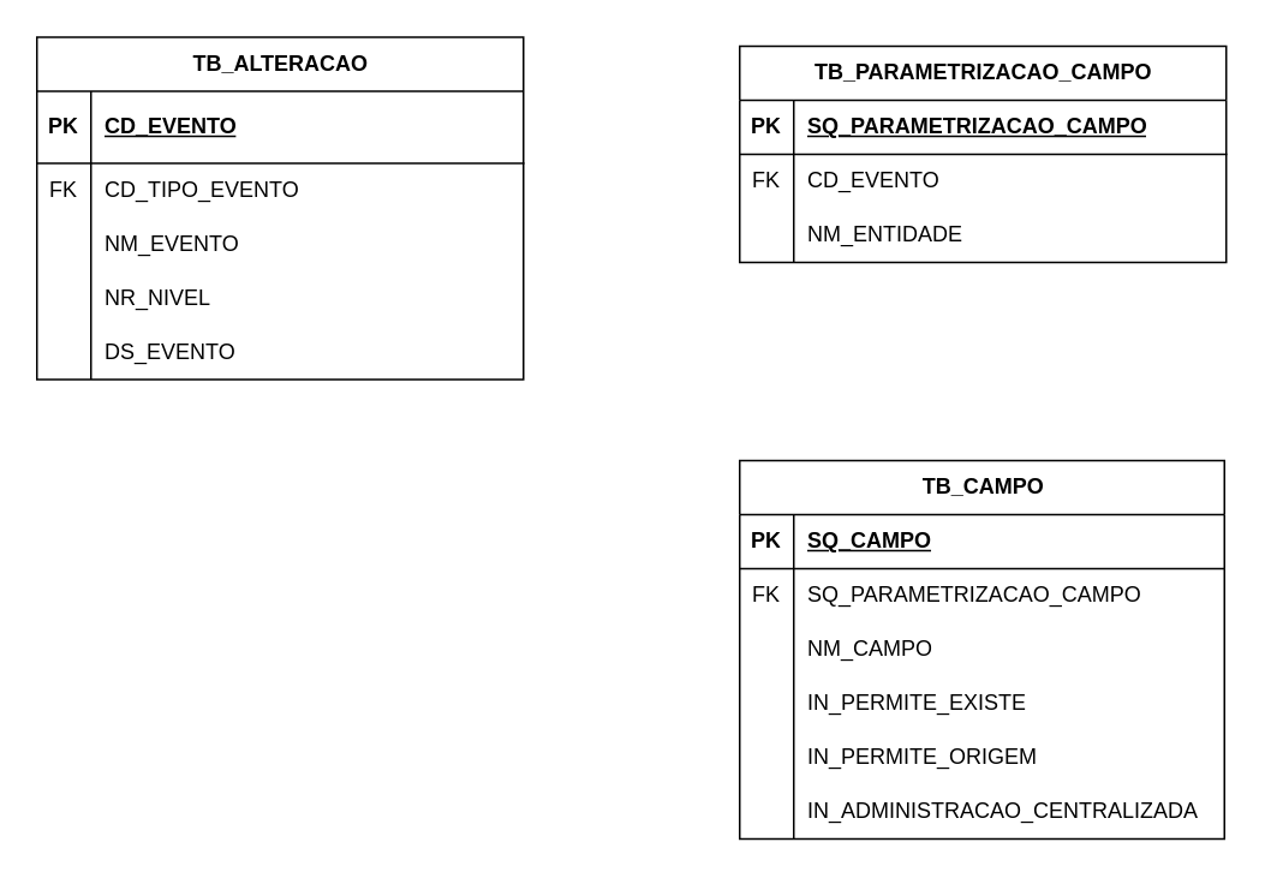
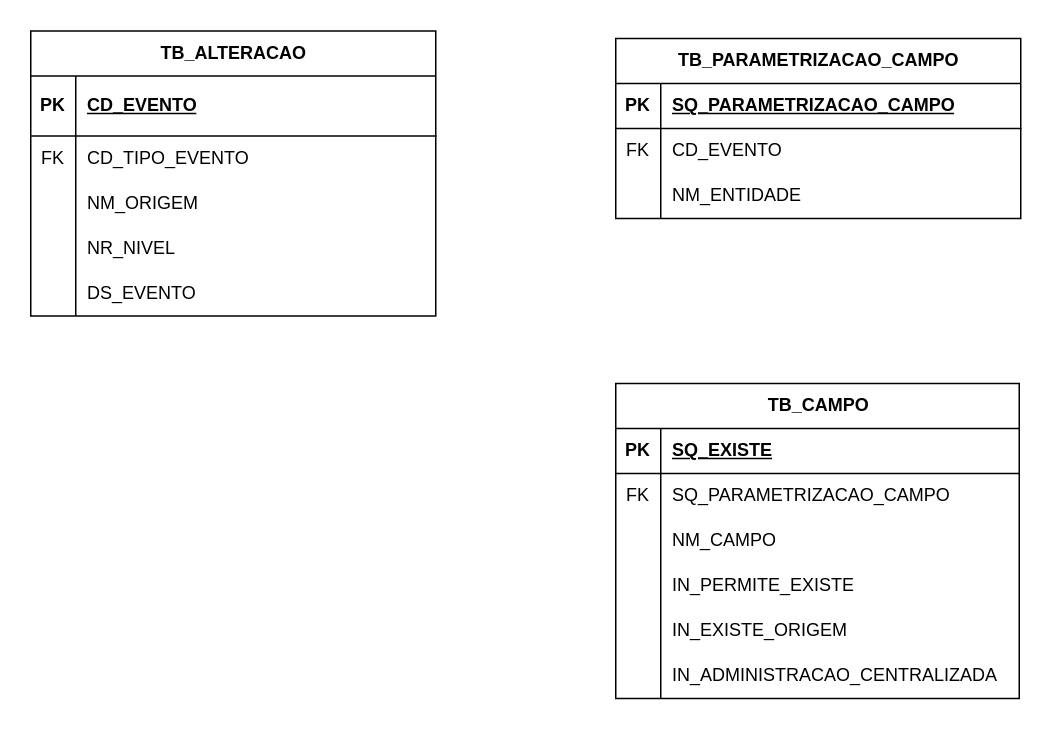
  <mxCell id="0" />
  <mxCell id="1" parent="0" />
  <mxCell id="2" value="TB_PARAMETRIZACAO_CAMPO" style="shape=table;startSize=30;container=1;collapsible=1;childLayout=tableLayout;fixedRows=1;rowLines=0;fontStyle=1;align=center;resizeLast=1;html=1;" vertex="1" parent="1"><mxGeometry x="410" y="25" width="270" height="120" as="geometry"><mxRectangle x="300" y="320" width="230" height="30" as="alternateBounds" /></mxGeometry></mxCell>
  <mxCell id="3" value="" style="shape=tableRow;horizontal=0;startSize=0;swimlaneHead=0;swimlaneBody=0;fillColor=none;collapsible=0;dropTarget=0;points=[[0,0.5],[1,0.5]];portConstraint=eastwest;top=0;left=0;right=0;bottom=1;" vertex="1" parent="2"><mxGeometry y="30" width="270" height="30" as="geometry" /></mxCell>
  <mxCell id="4" value="PK" style="shape=partialRectangle;connectable=0;fillColor=none;top=0;left=0;bottom=0;right=0;fontStyle=1;overflow=hidden;whiteSpace=wrap;html=1;" vertex="1" parent="3"><mxGeometry width="30" height="30" as="geometry"><mxRectangle width="30" height="30" as="alternateBounds" /></mxGeometry></mxCell>
  <mxCell id="5" value="SQ_PARAMETRIZACAO_CAMPO" style="shape=partialRectangle;connectable=0;fillColor=none;top=0;left=0;bottom=0;right=0;align=left;spacingLeft=6;fontStyle=5;overflow=hidden;whiteSpace=wrap;html=1;" vertex="1" parent="3"><mxGeometry x="30" width="240" height="30" as="geometry"><mxRectangle width="240" height="30" as="alternateBounds" /></mxGeometry></mxCell>
  <mxCell id="6" value="" style="shape=tableRow;horizontal=0;startSize=0;swimlaneHead=0;swimlaneBody=0;fillColor=none;collapsible=0;dropTarget=0;points=[[0,0.5],[1,0.5]];portConstraint=eastwest;top=0;left=0;right=0;bottom=0;" vertex="1" parent="2"><mxGeometry y="60" width="270" height="30" as="geometry" /></mxCell>
  <mxCell id="7" value="FK" style="shape=partialRectangle;connectable=0;fillColor=none;top=0;left=0;bottom=0;right=0;editable=1;overflow=hidden;whiteSpace=wrap;html=1;" vertex="1" parent="6"><mxGeometry width="30" height="30" as="geometry"><mxRectangle width="30" height="30" as="alternateBounds" /></mxGeometry></mxCell>
  <mxCell id="8" value="CD_EVENTO" style="shape=partialRectangle;connectable=0;fillColor=none;top=0;left=0;bottom=0;right=0;align=left;spacingLeft=6;overflow=hidden;whiteSpace=wrap;html=1;" vertex="1" parent="6"><mxGeometry x="30" width="240" height="30" as="geometry"><mxRectangle width="240" height="30" as="alternateBounds" /></mxGeometry></mxCell>
  <mxCell id="9" value="" style="shape=tableRow;horizontal=0;startSize=0;swimlaneHead=0;swimlaneBody=0;fillColor=none;collapsible=0;dropTarget=0;points=[[0,0.5],[1,0.5]];portConstraint=eastwest;top=0;left=0;right=0;bottom=0;" vertex="1" parent="2"><mxGeometry y="90" width="270" height="30" as="geometry" /></mxCell>
  <mxCell id="10" value="" style="shape=partialRectangle;connectable=0;fillColor=none;top=0;left=0;bottom=0;right=0;editable=1;overflow=hidden;whiteSpace=wrap;html=1;" vertex="1" parent="9"><mxGeometry width="30" height="30" as="geometry"><mxRectangle width="30" height="30" as="alternateBounds" /></mxGeometry></mxCell>
  <mxCell id="11" value="NM_ENTIDADE" style="shape=partialRectangle;connectable=0;fillColor=none;top=0;left=0;bottom=0;right=0;align=left;spacingLeft=6;overflow=hidden;whiteSpace=wrap;html=1;" vertex="1" parent="9"><mxGeometry x="30" width="240" height="30" as="geometry"><mxRectangle width="240" height="30" as="alternateBounds" /></mxGeometry></mxCell>
  <mxCell id="12" value="TB_CAMPO" style="shape=table;startSize=30;container=1;collapsible=1;childLayout=tableLayout;fixedRows=1;rowLines=0;fontStyle=1;align=center;resizeLast=1;html=1;" vertex="1" parent="1"><mxGeometry x="410" y="255" width="269" height="210" as="geometry" /></mxCell>
  <mxCell id="13" value="" style="shape=tableRow;horizontal=0;startSize=0;swimlaneHead=0;swimlaneBody=0;fillColor=none;collapsible=0;dropTarget=0;points=[[0,0.5],[1,0.5]];portConstraint=eastwest;top=0;left=0;right=0;bottom=1;" vertex="1" parent="12"><mxGeometry y="30" width="269" height="30" as="geometry" /></mxCell>
  <mxCell id="14" value="PK" style="shape=partialRectangle;connectable=0;fillColor=none;top=0;left=0;bottom=0;right=0;fontStyle=1;overflow=hidden;whiteSpace=wrap;html=1;" vertex="1" parent="13"><mxGeometry width="30" height="30" as="geometry"><mxRectangle width="30" height="30" as="alternateBounds" /></mxGeometry></mxCell>
- <mxCell id="15" value="SQ_CAMPO" style="shape=partialRectangle;connectable=0;fillColor=none;top=0;left=0;bottom=0;right=0;align=left;spacingLeft=6;fontStyle=5;overflow=hidden;whiteSpace=wrap;html=1;" vertex="1" parent="13"><mxGeometry x="30" width="239" height="30" as="geometry"><mxRectangle width="239" height="30" as="alternateBounds" /></mxGeometry></mxCell>
+ <mxCell id="15" value="SQ_EXISTE" style="shape=partialRectangle;connectable=0;fillColor=none;top=0;left=0;bottom=0;right=0;align=left;spacingLeft=6;fontStyle=5;overflow=hidden;whiteSpace=wrap;html=1;" vertex="1" parent="13"><mxGeometry x="30" width="239" height="30" as="geometry"><mxRectangle width="239" height="30" as="alternateBounds" /></mxGeometry></mxCell>
  <mxCell id="16" value="" style="shape=tableRow;horizontal=0;startSize=0;swimlaneHead=0;swimlaneBody=0;fillColor=none;collapsible=0;dropTarget=0;points=[[0,0.5],[1,0.5]];portConstraint=eastwest;top=0;left=0;right=0;bottom=0;" vertex="1" parent="12"><mxGeometry y="60" width="269" height="30" as="geometry" /></mxCell>
  <mxCell id="17" value="FK" style="shape=partialRectangle;connectable=0;fillColor=none;top=0;left=0;bottom=0;right=0;editable=1;overflow=hidden;whiteSpace=wrap;html=1;" vertex="1" parent="16"><mxGeometry width="30" height="30" as="geometry"><mxRectangle width="30" height="30" as="alternateBounds" /></mxGeometry></mxCell>
  <mxCell id="18" value="SQ_PARAMETRIZACAO_CAMPO" style="shape=partialRectangle;connectable=0;fillColor=none;top=0;left=0;bottom=0;right=0;align=left;spacingLeft=6;overflow=hidden;whiteSpace=wrap;html=1;" vertex="1" parent="16"><mxGeometry x="30" width="239" height="30" as="geometry"><mxRectangle width="239" height="30" as="alternateBounds" /></mxGeometry></mxCell>
  <mxCell id="19" value="" style="shape=tableRow;horizontal=0;startSize=0;swimlaneHead=0;swimlaneBody=0;fillColor=none;collapsible=0;dropTarget=0;points=[[0,0.5],[1,0.5]];portConstraint=eastwest;top=0;left=0;right=0;bottom=0;" vertex="1" parent="12"><mxGeometry y="90" width="269" height="30" as="geometry" /></mxCell>
  <mxCell id="20" value="" style="shape=partialRectangle;connectable=0;fillColor=none;top=0;left=0;bottom=0;right=0;editable=1;overflow=hidden;whiteSpace=wrap;html=1;" vertex="1" parent="19"><mxGeometry width="30" height="30" as="geometry"><mxRectangle width="30" height="30" as="alternateBounds" /></mxGeometry></mxCell>
  <mxCell id="21" value="NM_CAMPO" style="shape=partialRectangle;connectable=0;fillColor=none;top=0;left=0;bottom=0;right=0;align=left;spacingLeft=6;overflow=hidden;whiteSpace=wrap;html=1;" vertex="1" parent="19"><mxGeometry x="30" width="239" height="30" as="geometry"><mxRectangle width="239" height="30" as="alternateBounds" /></mxGeometry></mxCell>
  <mxCell id="22" value="" style="shape=tableRow;horizontal=0;startSize=0;swimlaneHead=0;swimlaneBody=0;fillColor=none;collapsible=0;dropTarget=0;points=[[0,0.5],[1,0.5]];portConstraint=eastwest;top=0;left=0;right=0;bottom=0;" vertex="1" parent="12"><mxGeometry y="120" width="269" height="30" as="geometry" /></mxCell>
  <mxCell id="23" value="" style="shape=partialRectangle;connectable=0;fillColor=none;top=0;left=0;bottom=0;right=0;editable=1;overflow=hidden;whiteSpace=wrap;html=1;" vertex="1" parent="22"><mxGeometry width="30" height="30" as="geometry"><mxRectangle width="30" height="30" as="alternateBounds" /></mxGeometry></mxCell>
  <mxCell id="24" value="IN_PERMITE_EXISTE" style="shape=partialRectangle;connectable=0;fillColor=none;top=0;left=0;bottom=0;right=0;align=left;spacingLeft=6;overflow=hidden;whiteSpace=wrap;html=1;" vertex="1" parent="22"><mxGeometry x="30" width="239" height="30" as="geometry"><mxRectangle width="239" height="30" as="alternateBounds" /></mxGeometry></mxCell>
  <mxCell id="25" value="" style="shape=tableRow;horizontal=0;startSize=0;swimlaneHead=0;swimlaneBody=0;fillColor=none;collapsible=0;dropTarget=0;points=[[0,0.5],[1,0.5]];portConstraint=eastwest;top=0;left=0;right=0;bottom=0;" vertex="1" parent="12"><mxGeometry y="150" width="269" height="30" as="geometry" /></mxCell>
  <mxCell id="26" value="" style="shape=partialRectangle;connectable=0;fillColor=none;top=0;left=0;bottom=0;right=0;editable=1;overflow=hidden;whiteSpace=wrap;html=1;" vertex="1" parent="25"><mxGeometry width="30" height="30" as="geometry"><mxRectangle width="30" height="30" as="alternateBounds" /></mxGeometry></mxCell>
- <mxCell id="27" value="IN_PERMITE_ORIGEM" style="shape=partialRectangle;connectable=0;fillColor=none;top=0;left=0;bottom=0;right=0;align=left;spacingLeft=6;overflow=hidden;whiteSpace=wrap;html=1;" vertex="1" parent="25"><mxGeometry x="30" width="239" height="30" as="geometry"><mxRectangle width="239" height="30" as="alternateBounds" /></mxGeometry></mxCell>
+ <mxCell id="27" value="IN_EXISTE_ORIGEM" style="shape=partialRectangle;connectable=0;fillColor=none;top=0;left=0;bottom=0;right=0;align=left;spacingLeft=6;overflow=hidden;whiteSpace=wrap;html=1;" vertex="1" parent="25"><mxGeometry x="30" width="239" height="30" as="geometry"><mxRectangle width="239" height="30" as="alternateBounds" /></mxGeometry></mxCell>
  <mxCell id="28" value="" style="shape=tableRow;horizontal=0;startSize=0;swimlaneHead=0;swimlaneBody=0;fillColor=none;collapsible=0;dropTarget=0;points=[[0,0.5],[1,0.5]];portConstraint=eastwest;top=0;left=0;right=0;bottom=0;" vertex="1" parent="12"><mxGeometry y="180" width="269" height="30" as="geometry" /></mxCell>
  <mxCell id="29" value="" style="shape=partialRectangle;connectable=0;fillColor=none;top=0;left=0;bottom=0;right=0;editable=1;overflow=hidden;whiteSpace=wrap;html=1;" vertex="1" parent="28"><mxGeometry width="30" height="30" as="geometry"><mxRectangle width="30" height="30" as="alternateBounds" /></mxGeometry></mxCell>
  <mxCell id="30" value="IN_ADMINISTRACAO_CENTRALIZADA" style="shape=partialRectangle;connectable=0;fillColor=none;top=0;left=0;bottom=0;right=0;align=left;spacingLeft=6;overflow=hidden;whiteSpace=wrap;html=1;" vertex="1" parent="28"><mxGeometry x="30" width="239" height="30" as="geometry"><mxRectangle width="239" height="30" as="alternateBounds" /></mxGeometry></mxCell>
  <mxCell id="31" value="TB_ALTERACAO" style="shape=table;startSize=30;container=1;collapsible=1;childLayout=tableLayout;fixedRows=1;rowLines=0;fontStyle=1;align=center;resizeLast=1;html=1;" vertex="1" parent="1"><mxGeometry x="20" y="20" width="270" height="190" as="geometry"><mxRectangle x="300" y="320" width="230" height="30" as="alternateBounds" /></mxGeometry></mxCell>
  <mxCell id="32" value="" style="shape=tableRow;horizontal=0;startSize=0;swimlaneHead=0;swimlaneBody=0;fillColor=none;collapsible=0;dropTarget=0;points=[[0,0.5],[1,0.5]];portConstraint=eastwest;top=0;left=0;right=0;bottom=1;" vertex="1" parent="31"><mxGeometry y="30" width="270" height="40" as="geometry" /></mxCell>
  <mxCell id="33" value="PK" style="shape=partialRectangle;connectable=0;fillColor=none;top=0;left=0;bottom=0;right=0;fontStyle=1;overflow=hidden;whiteSpace=wrap;html=1;" vertex="1" parent="32"><mxGeometry width="30" height="40" as="geometry"><mxRectangle width="30" height="40" as="alternateBounds" /></mxGeometry></mxCell>
  <mxCell id="34" value="CD_EVENTO" style="shape=partialRectangle;connectable=0;fillColor=none;top=0;left=0;bottom=0;right=0;align=left;spacingLeft=6;fontStyle=5;overflow=hidden;whiteSpace=wrap;html=1;" vertex="1" parent="32"><mxGeometry x="30" width="240" height="40" as="geometry"><mxRectangle width="240" height="40" as="alternateBounds" /></mxGeometry></mxCell>
  <mxCell id="35" value="" style="shape=tableRow;horizontal=0;startSize=0;swimlaneHead=0;swimlaneBody=0;fillColor=none;collapsible=0;dropTarget=0;points=[[0,0.5],[1,0.5]];portConstraint=eastwest;top=0;left=0;right=0;bottom=0;" vertex="1" parent="31"><mxGeometry y="70" width="270" height="30" as="geometry" /></mxCell>
  <mxCell id="36" value="FK" style="shape=partialRectangle;connectable=0;fillColor=none;top=0;left=0;bottom=0;right=0;editable=1;overflow=hidden;whiteSpace=wrap;html=1;" vertex="1" parent="35"><mxGeometry width="30" height="30" as="geometry"><mxRectangle width="30" height="30" as="alternateBounds" /></mxGeometry></mxCell>
  <mxCell id="37" value="CD_TIPO_EVENTO" style="shape=partialRectangle;connectable=0;fillColor=none;top=0;left=0;bottom=0;right=0;align=left;spacingLeft=6;overflow=hidden;whiteSpace=wrap;html=1;" vertex="1" parent="35"><mxGeometry x="30" width="240" height="30" as="geometry"><mxRectangle width="240" height="30" as="alternateBounds" /></mxGeometry></mxCell>
  <mxCell id="38" value="" style="shape=tableRow;horizontal=0;startSize=0;swimlaneHead=0;swimlaneBody=0;fillColor=none;collapsible=0;dropTarget=0;points=[[0,0.5],[1,0.5]];portConstraint=eastwest;top=0;left=0;right=0;bottom=0;" vertex="1" parent="31"><mxGeometry y="100" width="270" height="30" as="geometry" /></mxCell>
  <mxCell id="39" value="" style="shape=partialRectangle;connectable=0;fillColor=none;top=0;left=0;bottom=0;right=0;editable=1;overflow=hidden;whiteSpace=wrap;html=1;" vertex="1" parent="38"><mxGeometry width="30" height="30" as="geometry"><mxRectangle width="30" height="30" as="alternateBounds" /></mxGeometry></mxCell>
- <mxCell id="40" value="NM_EVENTO" style="shape=partialRectangle;connectable=0;fillColor=none;top=0;left=0;bottom=0;right=0;align=left;spacingLeft=6;overflow=hidden;whiteSpace=wrap;html=1;" vertex="1" parent="38"><mxGeometry x="30" width="240" height="30" as="geometry"><mxRectangle width="240" height="30" as="alternateBounds" /></mxGeometry></mxCell>
+ <mxCell id="40" value="NM_ORIGEM" style="shape=partialRectangle;connectable=0;fillColor=none;top=0;left=0;bottom=0;right=0;align=left;spacingLeft=6;overflow=hidden;whiteSpace=wrap;html=1;" vertex="1" parent="38"><mxGeometry x="30" width="240" height="30" as="geometry"><mxRectangle width="240" height="30" as="alternateBounds" /></mxGeometry></mxCell>
  <mxCell id="41" value="" style="shape=tableRow;horizontal=0;startSize=0;swimlaneHead=0;swimlaneBody=0;fillColor=none;collapsible=0;dropTarget=0;points=[[0,0.5],[1,0.5]];portConstraint=eastwest;top=0;left=0;right=0;bottom=0;" vertex="1" parent="31"><mxGeometry y="130" width="270" height="30" as="geometry" /></mxCell>
  <mxCell id="42" value="" style="shape=partialRectangle;connectable=0;fillColor=none;top=0;left=0;bottom=0;right=0;editable=1;overflow=hidden;whiteSpace=wrap;html=1;" vertex="1" parent="41"><mxGeometry width="30" height="30" as="geometry"><mxRectangle width="30" height="30" as="alternateBounds" /></mxGeometry></mxCell>
  <mxCell id="43" value="NR_NIVEL" style="shape=partialRectangle;connectable=0;fillColor=none;top=0;left=0;bottom=0;right=0;align=left;spacingLeft=6;overflow=hidden;whiteSpace=wrap;html=1;" vertex="1" parent="41"><mxGeometry x="30" width="240" height="30" as="geometry"><mxRectangle width="240" height="30" as="alternateBounds" /></mxGeometry></mxCell>
  <mxCell id="44" value="" style="shape=tableRow;horizontal=0;startSize=0;swimlaneHead=0;swimlaneBody=0;fillColor=none;collapsible=0;dropTarget=0;points=[[0,0.5],[1,0.5]];portConstraint=eastwest;top=0;left=0;right=0;bottom=0;" vertex="1" parent="31"><mxGeometry y="160" width="270" height="30" as="geometry" /></mxCell>
  <mxCell id="45" value="" style="shape=partialRectangle;connectable=0;fillColor=none;top=0;left=0;bottom=0;right=0;editable=1;overflow=hidden;whiteSpace=wrap;html=1;" vertex="1" parent="44"><mxGeometry width="30" height="30" as="geometry"><mxRectangle width="30" height="30" as="alternateBounds" /></mxGeometry></mxCell>
  <mxCell id="46" value="DS_EVENTO" style="shape=partialRectangle;connectable=0;fillColor=none;top=0;left=0;bottom=0;right=0;align=left;spacingLeft=6;overflow=hidden;whiteSpace=wrap;html=1;" vertex="1" parent="44"><mxGeometry x="30" width="240" height="30" as="geometry"><mxRectangle width="240" height="30" as="alternateBounds" /></mxGeometry></mxCell>
